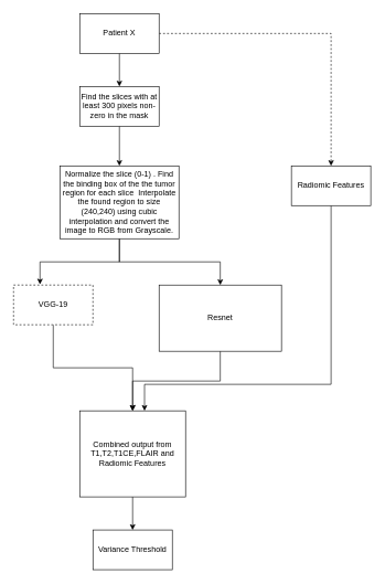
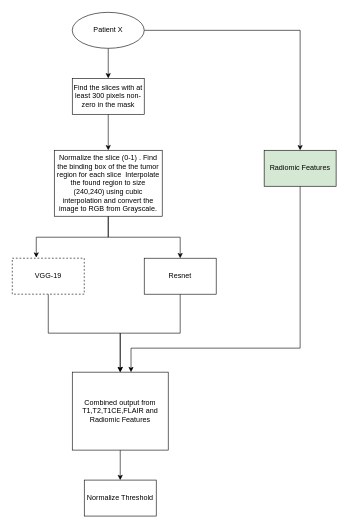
  <mxCell id="0" />
  <mxCell id="1" parent="0" />
  <mxCell id="2" style="edgeStyle=orthogonalEdgeStyle;rounded=0;orthogonalLoop=1;jettySize=auto;html=1;" edge="1" parent="1" source="4" target="6"><mxGeometry relative="1" as="geometry" /></mxCell>
- <mxCell id="3" style="edgeStyle=orthogonalEdgeStyle;rounded=0;orthogonalLoop=1;jettySize=auto;html=1;dashed=1;" edge="1" parent="1" source="4" target="15"><mxGeometry relative="1" as="geometry" /></mxCell>
- <mxCell id="4" value="Patient X" style="rounded=0;whiteSpace=wrap;html=1;" vertex="1" parent="1"><mxGeometry x="120" y="20" width="120" height="60" as="geometry" /></mxCell>
+ <mxCell id="3" style="edgeStyle=orthogonalEdgeStyle;rounded=0;orthogonalLoop=1;jettySize=auto;html=1;" edge="1" parent="1" source="4" target="15"><mxGeometry relative="1" as="geometry" /></mxCell>
+ <mxCell id="4" value="Patient X" style="ellipse;whiteSpace=wrap;html=1;" vertex="1" parent="1"><mxGeometry x="120" y="20" width="120" height="60" as="geometry" /></mxCell>
  <mxCell id="5" style="edgeStyle=orthogonalEdgeStyle;rounded=0;orthogonalLoop=1;jettySize=auto;html=1;entryX=0.5;entryY=0;entryDx=0;entryDy=0;" edge="1" parent="1" source="6" target="9"><mxGeometry relative="1" as="geometry" /></mxCell>
  <mxCell id="6" value="Find the slices with at least 300 pixels non-zero in the mask" style="rounded=0;whiteSpace=wrap;html=1;" vertex="1" parent="1"><mxGeometry x="120" y="130" width="120" height="60" as="geometry" /></mxCell>
  <mxCell id="7" style="edgeStyle=orthogonalEdgeStyle;rounded=0;orthogonalLoop=1;jettySize=auto;html=1;entryX=0.333;entryY=-0.017;entryDx=0;entryDy=0;entryPerimeter=0;" edge="1" parent="1" source="9" target="11"><mxGeometry relative="1" as="geometry"><mxPoint x="60" y="420" as="targetPoint" /></mxGeometry></mxCell>
  <mxCell id="8" style="edgeStyle=orthogonalEdgeStyle;rounded=0;orthogonalLoop=1;jettySize=auto;html=1;entryX=0.5;entryY=0;entryDx=0;entryDy=0;" edge="1" parent="1" source="9" target="13"><mxGeometry relative="1" as="geometry" /></mxCell>
  <mxCell id="9" value="Normalize the slice (0-1) . Find the binding box of the the tumor region for each slice&amp;nbsp; Interpolate the found region to size (240,240) using cubic interpolation and convert the image to RGB from Grayscale." style="rounded=0;whiteSpace=wrap;html=1;" vertex="1" parent="1"><mxGeometry x="90" y="250" width="180" height="110" as="geometry" /></mxCell>
  <mxCell id="10" style="edgeStyle=orthogonalEdgeStyle;rounded=0;orthogonalLoop=1;jettySize=auto;html=1;" edge="1" parent="1" source="11" target="17"><mxGeometry relative="1" as="geometry" /></mxCell>
  <mxCell id="11" value="VGG-19" style="rounded=0;whiteSpace=wrap;html=1;dashed=1;" vertex="1" parent="1"><mxGeometry x="20" y="430" width="120" height="60" as="geometry" /></mxCell>
  <mxCell id="12" style="edgeStyle=orthogonalEdgeStyle;rounded=0;orthogonalLoop=1;jettySize=auto;html=1;entryX=0.5;entryY=0;entryDx=0;entryDy=0;" edge="1" parent="1" source="13" target="17"><mxGeometry relative="1" as="geometry" /></mxCell>
- <mxCell id="13" value="Resnet" style="rounded=0;whiteSpace=wrap;html=1;" vertex="1" parent="1"><mxGeometry x="240" y="430" width="185" height="100" as="geometry" /></mxCell>
+ <mxCell id="13" value="Resnet" style="rounded=0;whiteSpace=wrap;html=1;" vertex="1" parent="1"><mxGeometry x="240" y="430" width="120" height="60" as="geometry" /></mxCell>
  <mxCell id="14" style="edgeStyle=orthogonalEdgeStyle;rounded=0;orthogonalLoop=1;jettySize=auto;html=1;" edge="1" parent="1" source="15" target="17"><mxGeometry relative="1" as="geometry"><mxPoint x="200" y="580" as="targetPoint" /><Array as="points"><mxPoint x="500" y="580" /><mxPoint x="218" y="580" /></Array></mxGeometry></mxCell>
- <mxCell id="15" value="Radiomic Features" style="rounded=0;whiteSpace=wrap;html=1;" vertex="1" parent="1"><mxGeometry x="440" y="250" width="120" height="60" as="geometry" /></mxCell>
+ <mxCell id="15" value="Radiomic Features" style="rounded=0;whiteSpace=wrap;html=1;fillColor=#d5e8d4;" vertex="1" parent="1"><mxGeometry x="440" y="250" width="120" height="60" as="geometry" /></mxCell>
  <mxCell id="16" style="edgeStyle=orthogonalEdgeStyle;rounded=0;orthogonalLoop=1;jettySize=auto;html=1;" edge="1" parent="1" source="17" target="18"><mxGeometry relative="1" as="geometry" /></mxCell>
  <mxCell id="17" value="Combined output from T1,T2,T1CE,FLAIR and Radiomic Features" style="rounded=0;whiteSpace=wrap;html=1;" vertex="1" parent="1"><mxGeometry x="120" y="620" width="160" height="130" as="geometry" /></mxCell>
- <mxCell id="18" value="Variance Threshold" style="rounded=0;whiteSpace=wrap;html=1;" vertex="1" parent="1"><mxGeometry x="140" y="800" width="120" height="60" as="geometry" /></mxCell>
+ <mxCell id="18" value="Normalize Threshold" style="rounded=0;whiteSpace=wrap;html=1;" vertex="1" parent="1"><mxGeometry x="140" y="800" width="120" height="60" as="geometry" /></mxCell>
